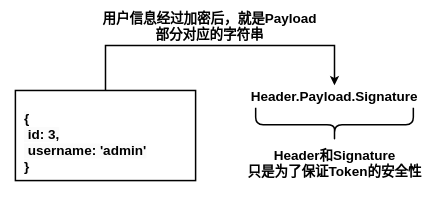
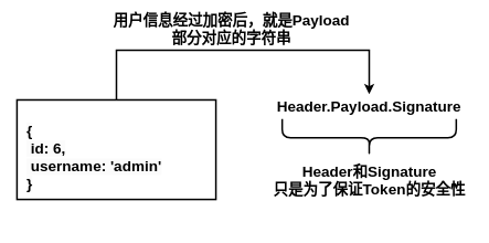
  <mxCell id="0" />
  <mxCell id="1" parent="0" />
  <mxCell id="2" style="edgeStyle=orthogonalEdgeStyle;rounded=0;orthogonalLoop=1;jettySize=auto;html=1;exitX=0.5;exitY=0;exitDx=0;exitDy=0;entryX=0.5;entryY=0;entryDx=0;entryDy=0;strokeWidth=2;" edge="1" parent="1" source="3" target="6"><mxGeometry relative="1" as="geometry"><Array as="points"><mxPoint x="140" y="60" /><mxPoint x="445" y="60" /></Array></mxGeometry></mxCell>
  <mxCell id="3" value="" style="rounded=0;whiteSpace=wrap;html=1;align=left;strokeWidth=2;" vertex="1" parent="1"><mxGeometry x="20" y="120" width="240" height="120" as="geometry" /></mxCell>
- <mxCell id="4" value="&lt;br&gt;&lt;b style=&quot;border-color: var(--border-color); color: rgb(0, 0, 0); font-family: Helvetica; font-style: normal; font-variant-ligatures: normal; font-variant-caps: normal; letter-spacing: normal; orphans: 2; text-indent: 0px; text-transform: none; widows: 2; word-spacing: 0px; -webkit-text-stroke-width: 0px; background-color: rgb(251, 251, 251); text-decoration-thickness: initial; text-decoration-style: initial; text-decoration-color: initial; font-size: 18px;&quot;&gt;{&lt;br style=&quot;border-color: var(--border-color);&quot;&gt;&lt;span style=&quot;border-color: var(--border-color);&quot;&gt; &lt;/span&gt;&lt;span style=&quot;white-space: pre;&quot;&gt; &lt;/span&gt;id: 3,&lt;br style=&quot;border-color: var(--border-color);&quot;&gt;&lt;span style=&quot;white-space: pre;&quot;&gt; &lt;/span&gt;username: 'admin'&lt;br style=&quot;border-color: var(--border-color);&quot;&gt;}&lt;/b&gt;" style="text;html=1;strokeColor=none;fillColor=none;align=left;verticalAlign=middle;whiteSpace=wrap;rounded=0;strokeWidth=2;" vertex="1" parent="1"><mxGeometry x="30" y="133" width="250" height="100" as="geometry" /></mxCell>
+ <mxCell id="4" value="&lt;br&gt;&lt;b style=&quot;border-color: var(--border-color); color: rgb(0, 0, 0); font-family: Helvetica; font-style: normal; font-variant-ligatures: normal; font-variant-caps: normal; letter-spacing: normal; orphans: 2; text-indent: 0px; text-transform: none; widows: 2; word-spacing: 0px; -webkit-text-stroke-width: 0px; background-color: rgb(251, 251, 251); text-decoration-thickness: initial; text-decoration-style: initial; text-decoration-color: initial; font-size: 18px;&quot;&gt;{&lt;br style=&quot;border-color: var(--border-color);&quot;&gt;&lt;span style=&quot;border-color: var(--border-color);&quot;&gt; &lt;/span&gt;&lt;span style=&quot;white-space: pre;&quot;&gt; &lt;/span&gt;id: 6,&lt;br style=&quot;border-color: var(--border-color);&quot;&gt;&lt;span style=&quot;white-space: pre;&quot;&gt; &lt;/span&gt;username: 'admin'&lt;br style=&quot;border-color: var(--border-color);&quot;&gt;}&lt;/b&gt;" style="text;html=1;strokeColor=none;fillColor=none;align=left;verticalAlign=middle;whiteSpace=wrap;rounded=0;strokeWidth=2;" vertex="1" parent="1"><mxGeometry x="30" y="133" width="250" height="100" as="geometry" /></mxCell>
  <mxCell id="5" value="" style="shape=curlyBracket;whiteSpace=wrap;html=1;rounded=1;flipH=1;labelPosition=right;verticalLabelPosition=middle;align=left;verticalAlign=middle;rotation=90;strokeWidth=2;" vertex="1" parent="1"><mxGeometry x="422.5" y="60.5" width="45" height="210" as="geometry" /></mxCell>
  <mxCell id="6" value="&lt;b&gt;&lt;font style=&quot;font-size: 18px;&quot;&gt;Header.Payload.Signature&lt;/font&gt;&lt;/b&gt;" style="text;html=1;strokeColor=none;fillColor=none;align=center;verticalAlign=middle;whiteSpace=wrap;rounded=0;" vertex="1" parent="1"><mxGeometry x="355" y="113" width="180" height="30" as="geometry" /></mxCell>
  <mxCell id="7" value="&lt;b&gt;&lt;font style=&quot;font-size: 18px;&quot;&gt;Header和Signature&lt;br&gt;只是为了保证Token的安全性&lt;br&gt;&lt;/font&gt;&lt;/b&gt;" style="text;html=1;strokeColor=none;fillColor=none;align=center;verticalAlign=middle;whiteSpace=wrap;rounded=0;" vertex="1" parent="1"><mxGeometry x="322.5" y="203" width="245" height="30" as="geometry" /></mxCell>
  <mxCell id="8" value="&lt;b&gt;&lt;font style=&quot;font-size: 18px;&quot;&gt;用户信息经过加密后，就是Payload部分对应的字符串&lt;/font&gt;&lt;/b&gt;" style="text;html=1;strokeColor=none;fillColor=none;align=center;verticalAlign=middle;whiteSpace=wrap;rounded=0;" vertex="1" parent="1"><mxGeometry x="129" y="20" width="300" height="30" as="geometry" /></mxCell>
